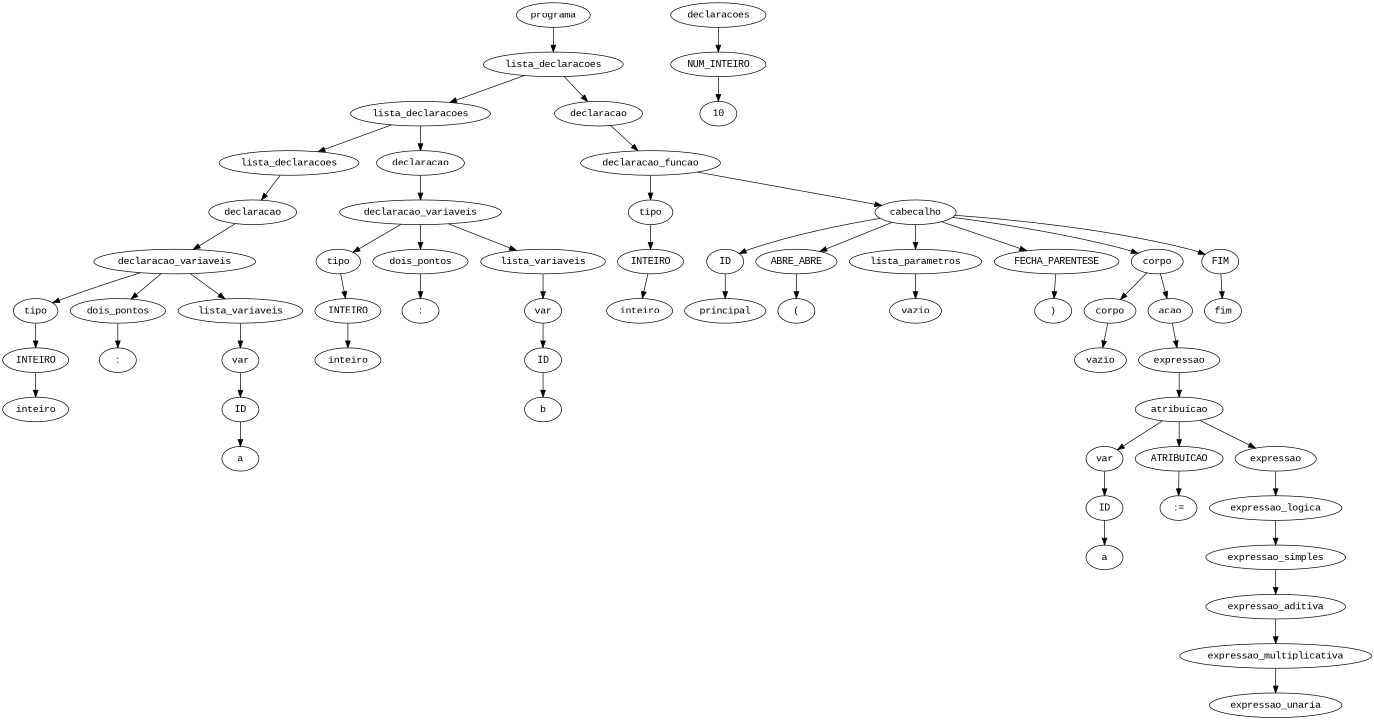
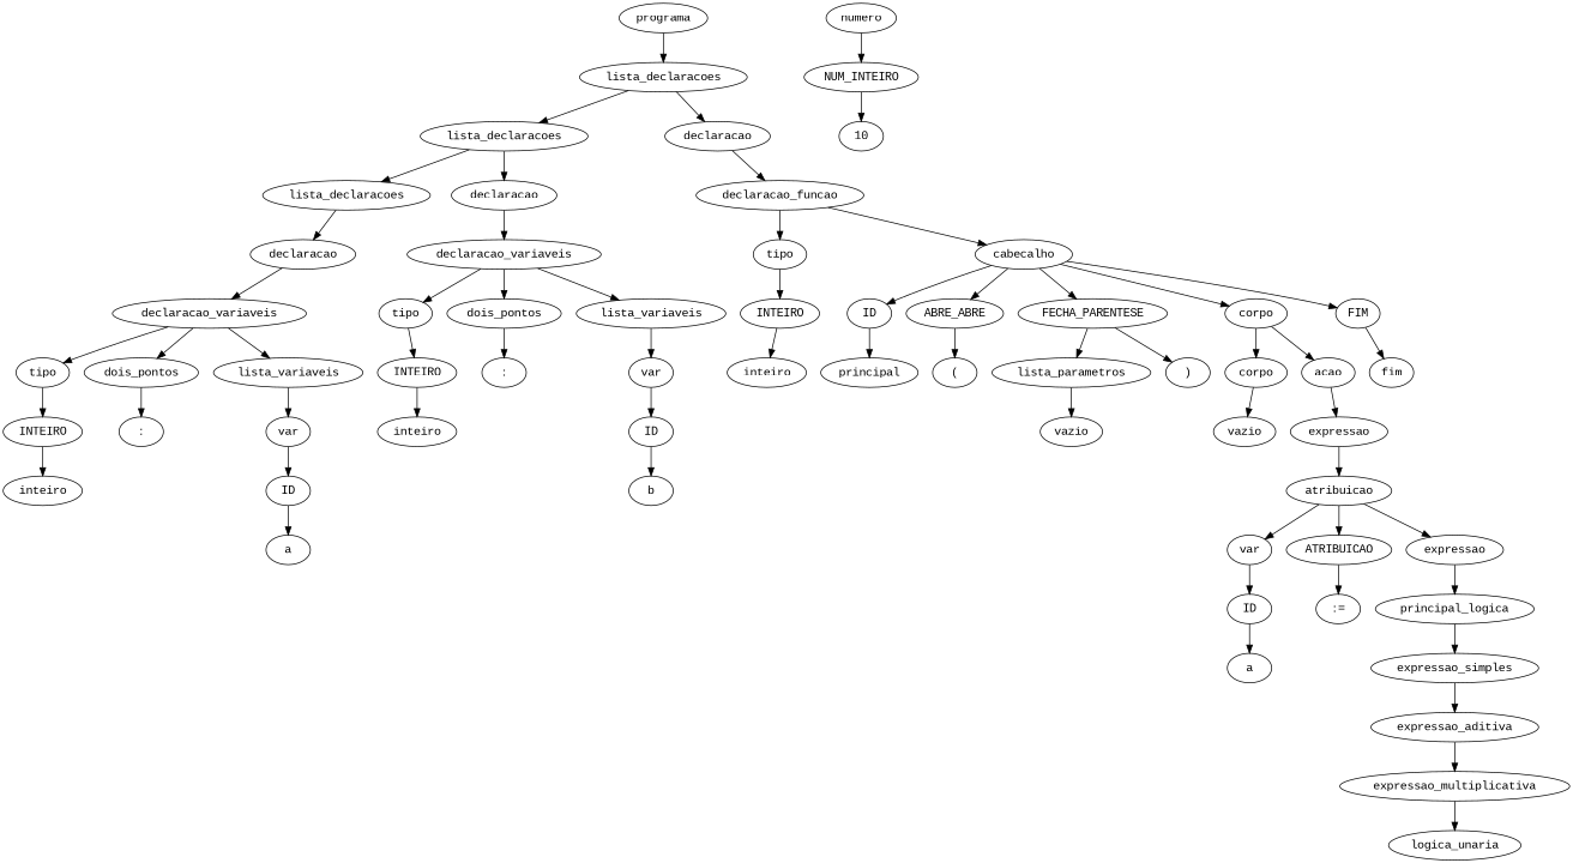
  digraph {
    fontname="Liberation Mono"
    node [fontname="Liberation Mono"]
    edge [fontname="Liberation Mono"]
    n1 [label=programa]
    n2 [label=lista_declaracoes]
    n3 [label=lista_declaracoes]
    n4 [label=declaracao]
    n5 [label=lista_declaracoes]
    n6 [label=declaracao]
    n7 [label=declaracao_funcao]
    n8 [label=declaracao]
    n9 [label=declaracao_variaveis]
    n10 [label=declaracao_variaveis]
    n11 [label=tipo]
    n12 [label=dois_pontos]
    n13 [label=lista_variaveis]
    n14 [label=INTEIRO]
    n15 [label=":"]
    n16 [label=var]
    n17 [label=inteiro]
    n18 [label=ID]
    n19 [label=a]
    n20 [label=tipo]
    n21 [label=dois_pontos]
    n22 [label=lista_variaveis]
    n23 [label=INTEIRO]
    n24 [label=":"]
    n25 [label=var]
    n26 [label=inteiro]
    n27 [label=ID]
    n28 [label=b]
    n29 [label=tipo]
    n30 [label=cabecalho]
    n31 [label=INTEIRO]
    n32 [label=ID]
    n33 [label=ABRE_ABRE]
    n34 [label=lista_parametros]
    n35 [label=FECHA_PARENTESE]
    n36 [label=corpo]
    n37 [label=FIM]
    n38 [label=inteiro]
    n39 [label=principal]
    n40 [label="("]
    n41 [label=vazio]
    n42 [label=")"]
    n43 [label=corpo]
    n44 [label=acao]
    n45 [label=fim]
    n46 [label=vazio]
    n47 [label=expressao]
    n48 [label=atribuicao]
    n49 [label=var]
    n50 [label=ATRIBUICAO]
    n51 [label=expressao]
    n52 [label=ID]
    n53 [label=":="]
-   n54 [label=expressao_logica]
+   n54 [label=principal_logica]
    n55 [label=a]
    n56 [label=expressao_simples]
    n57 [label=expressao_aditiva]
    n58 [label=expressao_multiplicativa]
-   n59 [label=expressao_unaria]
-   n60 [label=declaracoes]
+   n59 [label=logica_unaria]
+   n60 [label=numero]
    n61 [label=NUM_INTEIRO]
    n62 [label=10]
    n1 -> n2
    n2 -> n3
    n2 -> n4
    n3 -> n5
    n3 -> n6
    n4 -> n7
    n5 -> n8
    n6 -> n9
    n7 -> n29
    n7 -> n30
    n8 -> n10
    n9 -> n20
    n9 -> n21
    n9 -> n22
    n10 -> n11
    n10 -> n12
    n10 -> n13
    n11 -> n14
    n12 -> n15
    n13 -> n16
    n14 -> n17
    n16 -> n18
    n18 -> n19
    n20 -> n23
    n21 -> n24
    n22 -> n25
    n23 -> n26
    n25 -> n27
    n27 -> n28
    n29 -> n31
    n30 -> n32
    n30 -> n33
-   n30 -> n34
+   n35 -> n34
    n30 -> n35
    n30 -> n36
    n30 -> n37
    n31 -> n38
    n32 -> n39
    n33 -> n40
    n34 -> n41
    n35 -> n42
    n36 -> n43
    n36 -> n44
    n37 -> n45
    n43 -> n46
    n44 -> n47
    n47 -> n48
    n48 -> n49
    n48 -> n50
    n48 -> n51
    n49 -> n52
    n50 -> n53
    n51 -> n54
    n52 -> n55
    n54 -> n56
    n56 -> n57
    n57 -> n58
    n58 -> n59
    n60 -> n61
    n61 -> n62
  }
